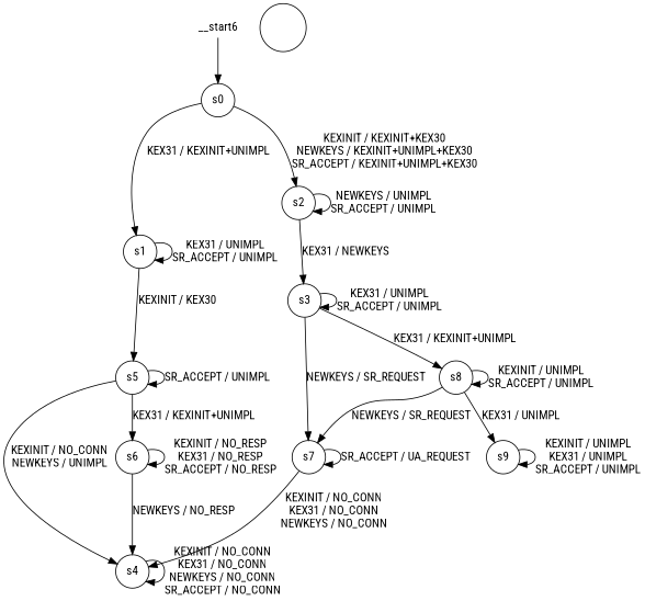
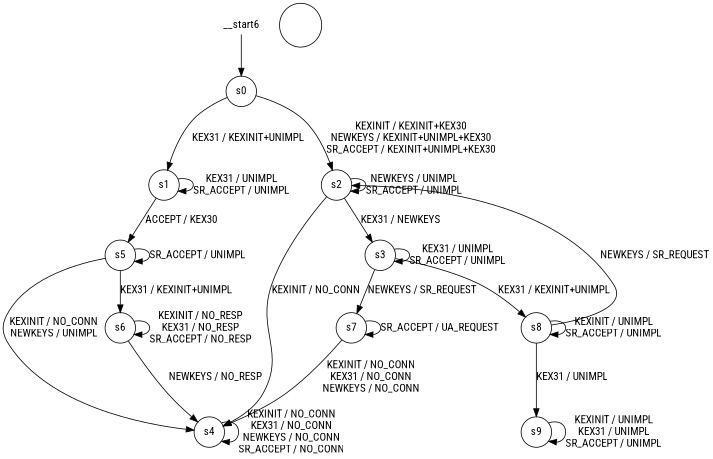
  digraph {
    fontname="Roboto Condensed"
    node [fontname="Roboto Condensed" shape=circle]
    edge [fontname="Roboto Condensed"]
    n1 [label=s0]
    n2 [label=s1]
    n3 [label=s2]
    n4 [label=s5]
    n5 [label=s4]
    n6 [label=s3]
    n7 [label=s6]
    n8 [label=s7]
    n9 [label=s8]
    n10 [label=s9]
    n11 [height=0 label=__start6 shape=none width=0]
    "\n\n" [shape=""]
    n1 -> n2 [label="KEX31 / KEXINIT+UNIMPL"]
    n1 -> n3 [label="KEXINIT / KEXINIT+KEX30\nNEWKEYS / KEXINIT+UNIMPL+KEX30\nSR_ACCEPT / KEXINIT+UNIMPL+KEX30"]
    n2 -> n2 [label="KEX31 / UNIMPL\nSR_ACCEPT / UNIMPL"]
-   n2 -> n4 [label="KEXINIT / KEX30"]
+   n2 -> n4 [label="ACCEPT / KEX30"]
    n3 -> n3 [label="NEWKEYS / UNIMPL\nSR_ACCEPT / UNIMPL"]
+   n3 -> n5 [label="KEXINIT / NO_CONN"]
    n3 -> n6 [label="KEX31 / NEWKEYS"]
    n4 -> n4 [label="SR_ACCEPT / UNIMPL"]
    n4 -> n5 [label="KEXINIT / NO_CONN\nNEWKEYS / UNIMPL"]
    n4 -> n7 [label="KEX31 / KEXINIT+UNIMPL"]
    n5 -> n5 [label="KEXINIT / NO_CONN\nKEX31 / NO_CONN\nNEWKEYS / NO_CONN\nSR_ACCEPT / NO_CONN"]
    n6 -> n6 [label="KEX31 / UNIMPL\nSR_ACCEPT / UNIMPL"]
    n6 -> n8 [label="NEWKEYS / SR_REQUEST"]
    n6 -> n9 [label="KEX31 / KEXINIT+UNIMPL"]
    n7 -> n5 [label="NEWKEYS / NO_RESP"]
    n7 -> n7 [label="KEXINIT / NO_RESP\nKEX31 / NO_RESP\nSR_ACCEPT / NO_RESP"]
    n8 -> n5 [label="KEXINIT / NO_CONN\nKEX31 / NO_CONN\nNEWKEYS / NO_CONN"]
    n8 -> n8 [label="SR_ACCEPT / UA_REQUEST"]
-   n9 -> n8 [label="NEWKEYS / SR_REQUEST"]
+   n9 -> n3 [label="NEWKEYS / SR_REQUEST"]
    n9 -> n9 [label="KEXINIT / UNIMPL\nSR_ACCEPT / UNIMPL"]
    n9 -> n10 [label="KEX31 / UNIMPL"]
    n10 -> n10 [label="KEXINIT / UNIMPL\nKEX31 / UNIMPL\nSR_ACCEPT / UNIMPL"]
    n11 -> n1
  }
